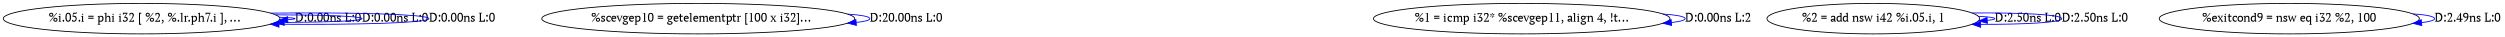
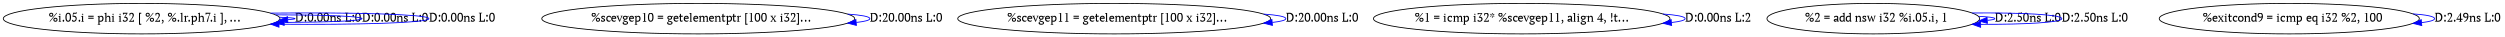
  digraph {
    fontname="PT Serif"
    node [fontname="PT Serif"]
    edge [color=blue fontname="PT Serif"]
    n1 [label="  %i.05.i = phi i32 [ %2, %.lr.ph7.i ], ..."]
    n2 [label="  %scevgep10 = getelementptr [100 x i32]..."]
+   n3 [label="  %scevgep11 = getelementptr [100 x i32]..."]
    n4 [label="%1 = icmp i32* %scevgep11, align 4, !t..."]
-   n5 [label="%2 = add nsw i42 %i.05.i, 1"]
-   n6 [label="%exitcond9 = nsw eq i32 %2, 100"]
+   n5 [label="  %2 = add nsw i32 %i.05.i, 1"]
+   n6 [label="  %exitcond9 = icmp eq i32 %2, 100"]
    n1 -> n1 [label="D:0.00ns L:0"]
    n1 -> n1 [label="D:0.00ns L:0"]
    n1 -> n1 [label="D:0.00ns L:0"]
    n2 -> n2 [label="D:20.00ns L:0"]
+   n3 -> n3 [label="D:20.00ns L:0"]
    n4 -> n4 [label="D:0.00ns L:2"]
    n5 -> n5 [label="D:2.50ns L:0"]
    n5 -> n5 [label="D:2.50ns L:0"]
    n6 -> n6 [label="D:2.49ns L:0"]
  }
